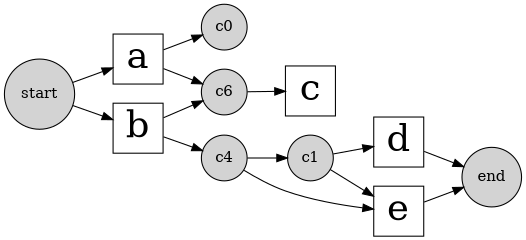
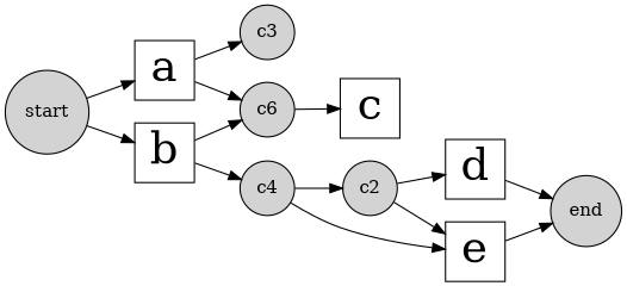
  digraph {
    rankdir=LR
    node [shape=circle style=filled]
    start
    end
-   c1
+   c1 [label=c2]
    n4 [label=c6]
-   c3 [label=c0]
+   c3
    c4
    c [fontsize=35 shape=square style=""]
    d [fontsize=35 shape=square style=""]
    a [fontsize=35 shape=square style=""]
    b [fontsize=35 shape=square style=""]
    e [fontsize=35 shape=square style=""]
    subgraph sub_1 {
      start
      end
      c1
      n4
      c3
      c4
    }
    subgraph sub_2 {
      c
      d
      a
      b
      e
    }
    start -> a
    start -> b
    c1 -> d
    c1 -> e
    n4 -> c
    c4 -> c1
    c4 -> e
    d -> end
    a -> n4
    a -> c3
    b -> n4
    b -> c4
    e -> end
  }
